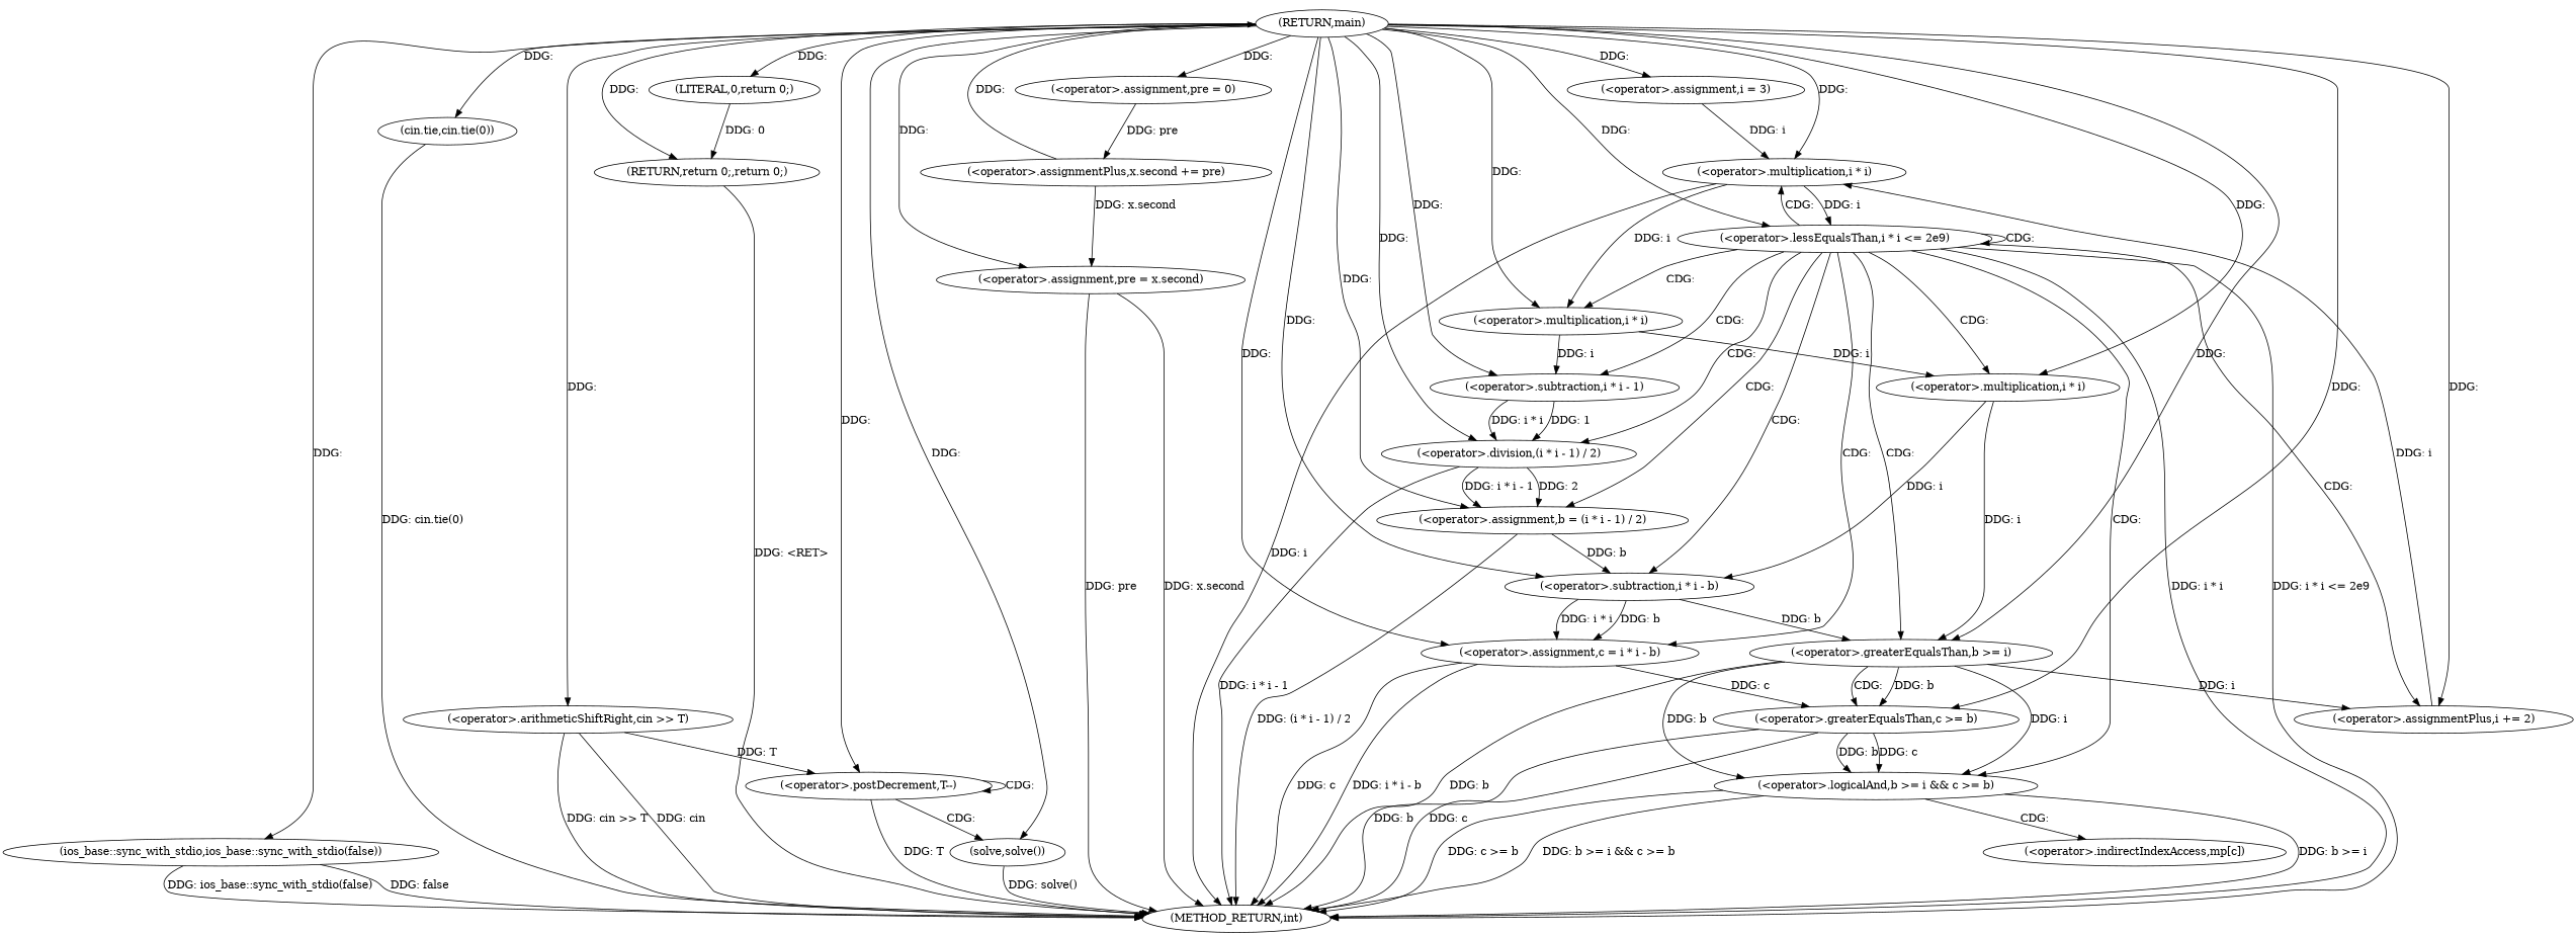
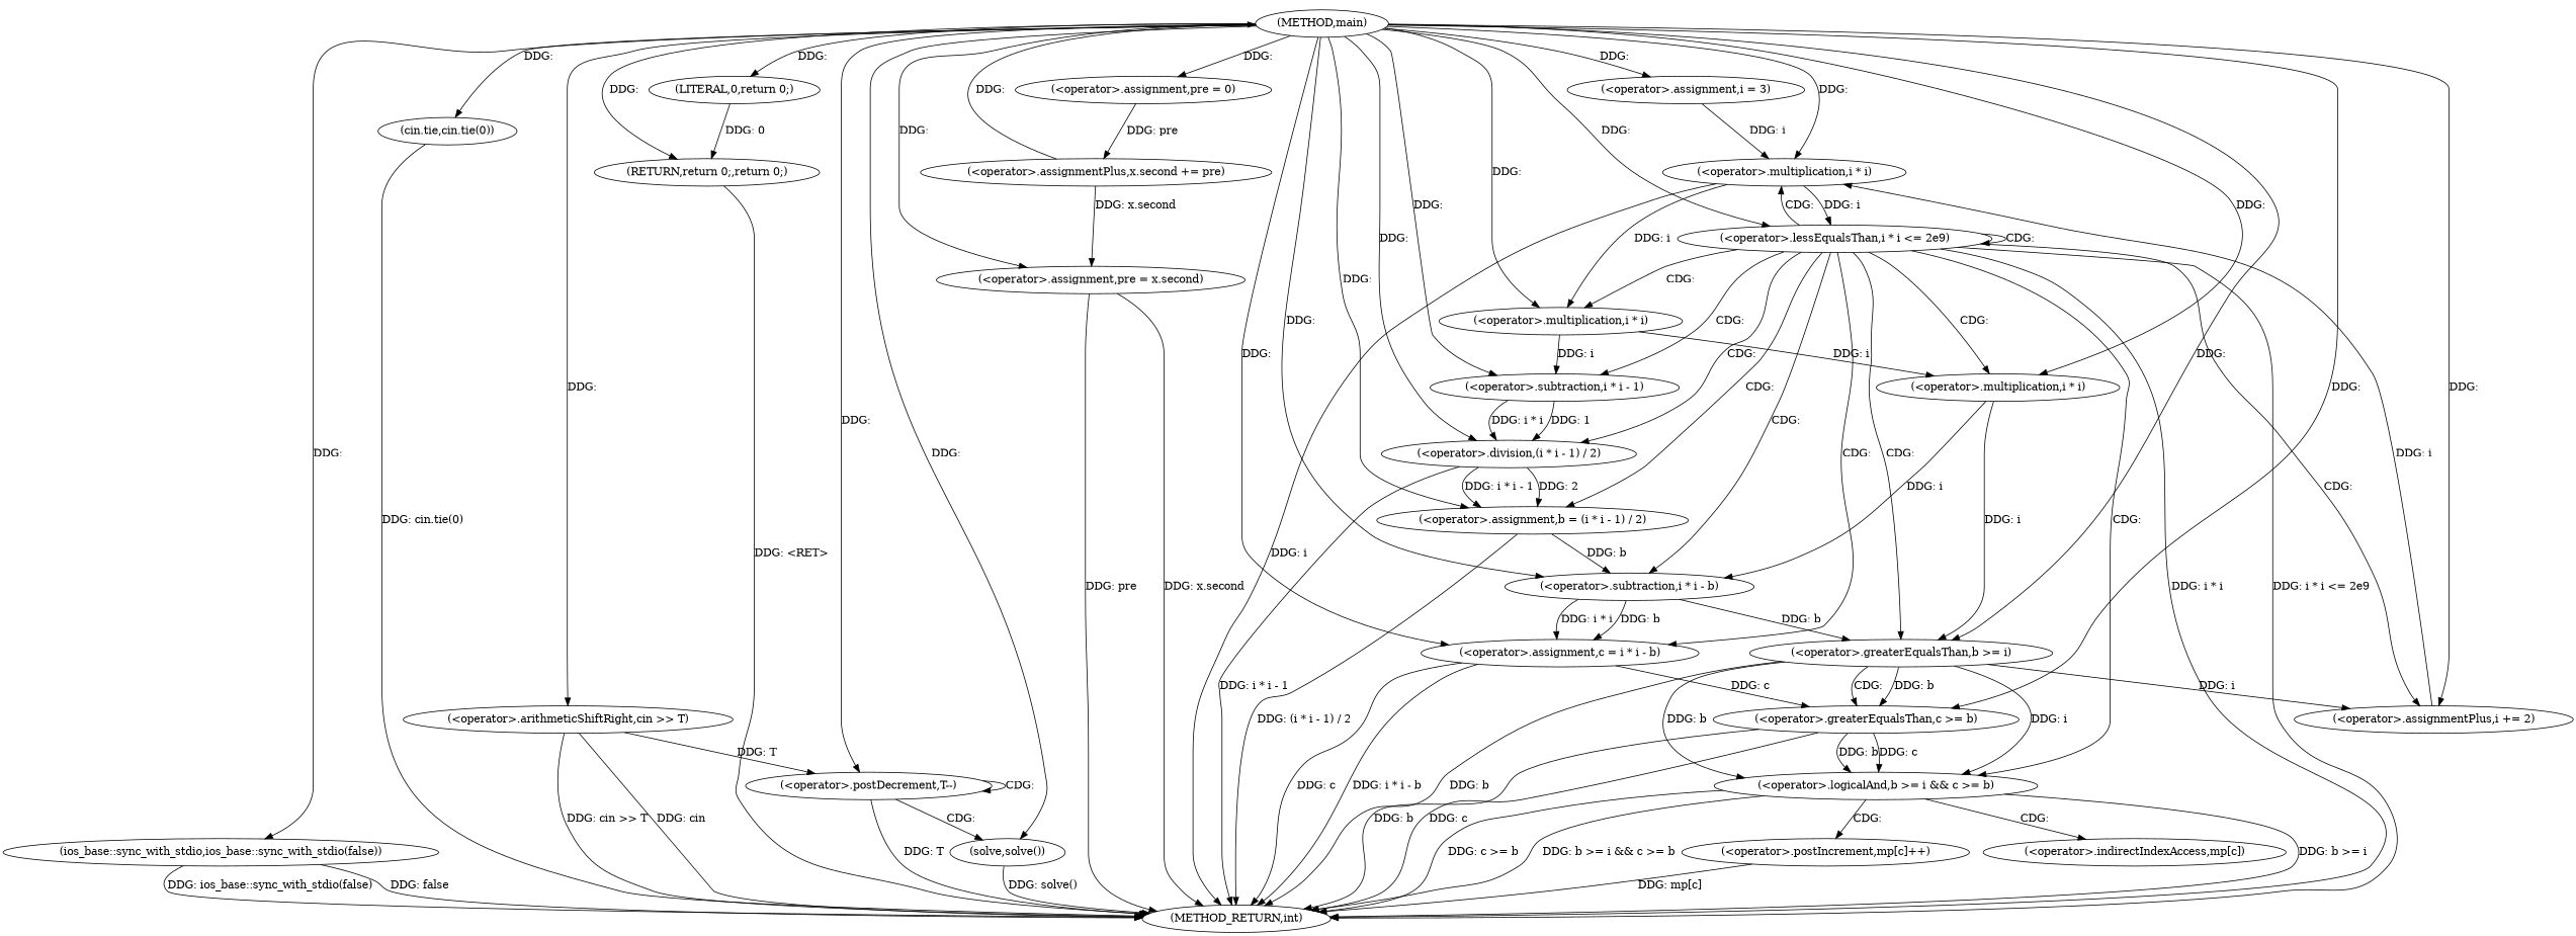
  digraph {
-   n1 [label="(RETURN,main)"]
+   n1 [label="(METHOD,main)"]
    n2 [label="(ios_base::sync_with_stdio,ios_base::sync_with_stdio(false))"]
    n3 [label="(cin.tie,cin.tie(0))"]
    n4 [label="(<operator>.assignment,pre = 0)"]
    n5 [label="(<operator>.arithmeticShiftRight,cin >> T)"]
    n6 [label="(RETURN,return 0;,return 0;)"]
    n7 [label="(<operator>.assignment,i = 3)"]
    n8 [label="(<operator>.lessEqualsThan,i * i <= 2e9)"]
    n9 [label="(<operator>.assignmentPlus,i += 2)"]
    n10 [label="(<operator>.assignment,pre = x.second)"]
    n11 [label="(<operator>.postDecrement,T--)"]
    n12 [label="(LITERAL,0,return 0;)"]
    n13 [label="(<operator>.assignment,b = (i * i - 1) / 2)"]
    n14 [label="(<operator>.assignment,c = i * i - b)"]
    n15 [label="(solve,solve())"]
    n16 [label="(<operator>.multiplication,i * i)"]
    n17 [label="(<operator>.division,(i * i - 1) / 2)"]
    n18 [label="(<operator>.subtraction,i * i - b)"]
    n19 [label="(<operator>.subtraction,i * i - 1)"]
    n20 [label="(<operator>.multiplication,i * i)"]
    n21 [label="(<operator>.greaterEqualsThan,b >= i)"]
    n22 [label="(<operator>.greaterEqualsThan,c >= b)"]
    n23 [label="(<operator>.multiplication,i * i)"]
    n24 [label="(METHOD_RETURN,int)"]
    n25 [label="(<operator>.assignmentPlus,x.second += pre)"]
    n26 [label="(<operator>.logicalAnd,b >= i && c >= b)"]
+   n27 [label="(<operator>.postIncrement,mp[c]++)"]
    n28 [label="(<operator>.indirectIndexAccess,mp[c])"]
    n1 -> n2 [label="DDG: "]
    n1 -> n3 [label="DDG: "]
    n1 -> n4 [label="DDG: "]
    n1 -> n5 [label="DDG: "]
    n1 -> n6 [label="DDG: "]
    n1 -> n7 [label="DDG: "]
    n1 -> n8 [label="DDG: "]
    n1 -> n9 [label="DDG: "]
    n1 -> n10 [label="DDG: "]
    n1 -> n11 [label="DDG: "]
    n1 -> n12 [label="DDG: "]
    n1 -> n13 [label="DDG: "]
    n1 -> n14 [label="DDG: "]
    n1 -> n15 [label="DDG: "]
    n1 -> n16 [label="DDG: "]
    n1 -> n17 [label="DDG: "]
    n1 -> n18 [label="DDG: "]
    n1 -> n19 [label="DDG: "]
    n1 -> n20 [label="DDG: "]
    n1 -> n21 [label="DDG: "]
    n1 -> n22 [label="DDG: "]
    n1 -> n23 [label="DDG: "]
    n2 -> n24 [label="DDG: ios_base::sync_with_stdio(false)"]
    n2 -> n24 [label="DDG: false"]
    n3 -> n24 [label="DDG: cin.tie(0)"]
    n4 -> n25 [label="DDG: pre"]
    n5 -> n11 [label="DDG: T"]
    n5 -> n24 [label="DDG: cin >> T"]
    n5 -> n24 [label="DDG: cin"]
    n6 -> n24 [label="DDG: <RET>"]
    n7 -> n16 [label="DDG: i"]
    n8 -> n8 [label="CDG: "]
    n8 -> n9 [label="CDG: "]
    n8 -> n13 [label="CDG: "]
    n8 -> n14 [label="CDG: "]
    n8 -> n16 [label="CDG: "]
    n8 -> n17 [label="CDG: "]
    n8 -> n18 [label="CDG: "]
    n8 -> n19 [label="CDG: "]
    n8 -> n20 [label="CDG: "]
    n8 -> n21 [label="CDG: "]
    n8 -> n23 [label="CDG: "]
    n8 -> n24 [label="DDG: i * i"]
    n8 -> n24 [label="DDG: i * i <= 2e9"]
    n8 -> n26 [label="CDG: "]
    n9 -> n16 [label="DDG: i"]
    n10 -> n24 [label="DDG: pre"]
    n10 -> n24 [label="DDG: x.second"]
    n11 -> n11 [label="CDG: "]
    n11 -> n15 [label="CDG: "]
    n11 -> n24 [label="DDG: T"]
    n12 -> n6 [label="DDG: 0"]
    n13 -> n18 [label="DDG: b"]
    n13 -> n24 [label="DDG: (i * i - 1) / 2"]
    n14 -> n22 [label="DDG: c"]
    n14 -> n24 [label="DDG: c"]
    n14 -> n24 [label="DDG: i * i - b"]
    n15 -> n24 [label="DDG: solve()"]
    n16 -> n8 [label="DDG: i"]
    n16 -> n23 [label="DDG: i"]
    n16 -> n24 [label="DDG: i"]
    n17 -> n13 [label="DDG: 2"]
    n17 -> n13 [label="DDG: i * i - 1"]
    n17 -> n24 [label="DDG: i * i - 1"]
    n18 -> n14 [label="DDG: i * i"]
    n18 -> n14 [label="DDG: b"]
    n18 -> n21 [label="DDG: b"]
    n19 -> n17 [label="DDG: 1"]
    n19 -> n17 [label="DDG: i * i"]
    n20 -> n18 [label="DDG: i"]
    n20 -> n21 [label="DDG: i"]
    n21 -> n9 [label="DDG: i"]
    n21 -> n22 [label="DDG: b"]
    n21 -> n22 [label="CDG: "]
    n21 -> n24 [label="DDG: b"]
    n21 -> n26 [label="DDG: b"]
    n21 -> n26 [label="DDG: i"]
    n22 -> n24 [label="DDG: c"]
    n22 -> n24 [label="DDG: b"]
    n22 -> n26 [label="DDG: b"]
    n22 -> n26 [label="DDG: c"]
    n23 -> n19 [label="DDG: i"]
    n23 -> n20 [label="DDG: i"]
    n25 -> n1 [label="DDG: "]
    n25 -> n10 [label="DDG: x.second"]
    n26 -> n24 [label="DDG: b >= i"]
    n26 -> n24 [label="DDG: c >= b"]
    n26 -> n24 [label="DDG: b >= i && c >= b"]
+   n26 -> n27 [label="CDG: "]
    n26 -> n28 [label="CDG: "]
+   n27 -> n24 [label="DDG: mp[c]"]
  }
